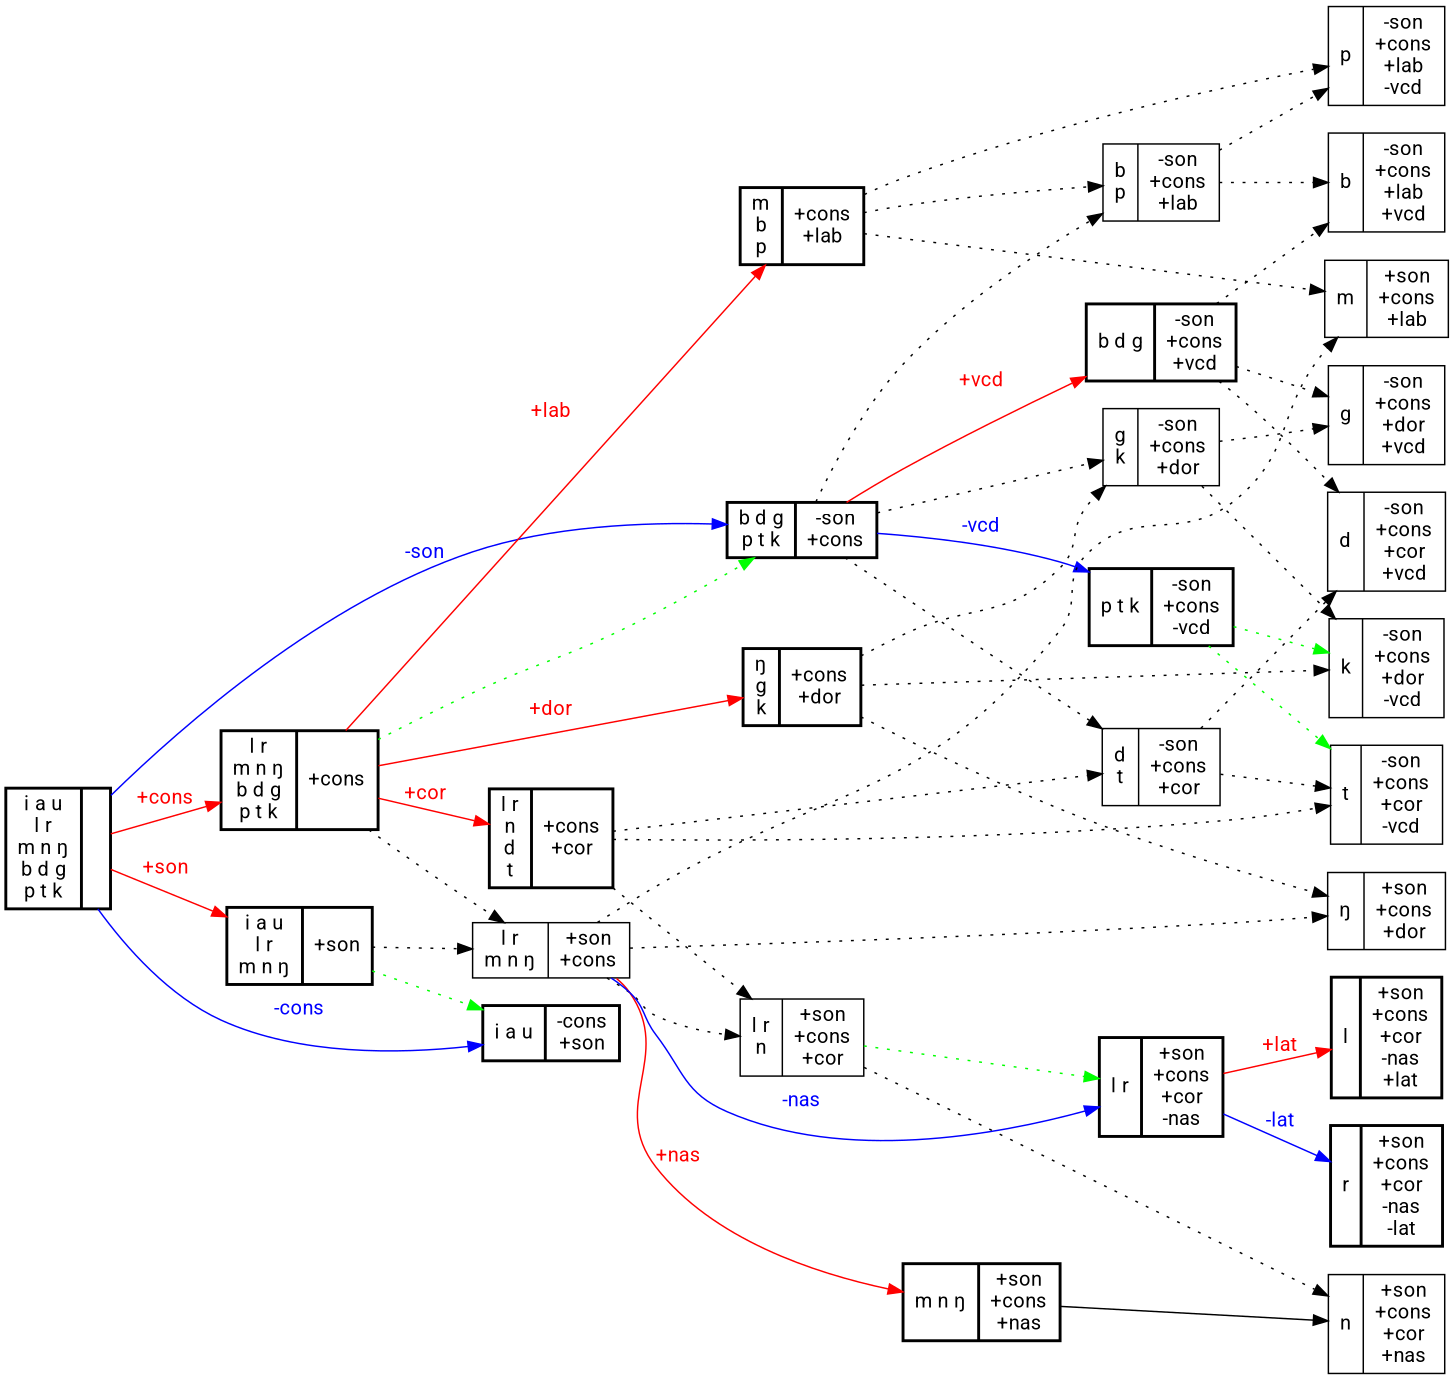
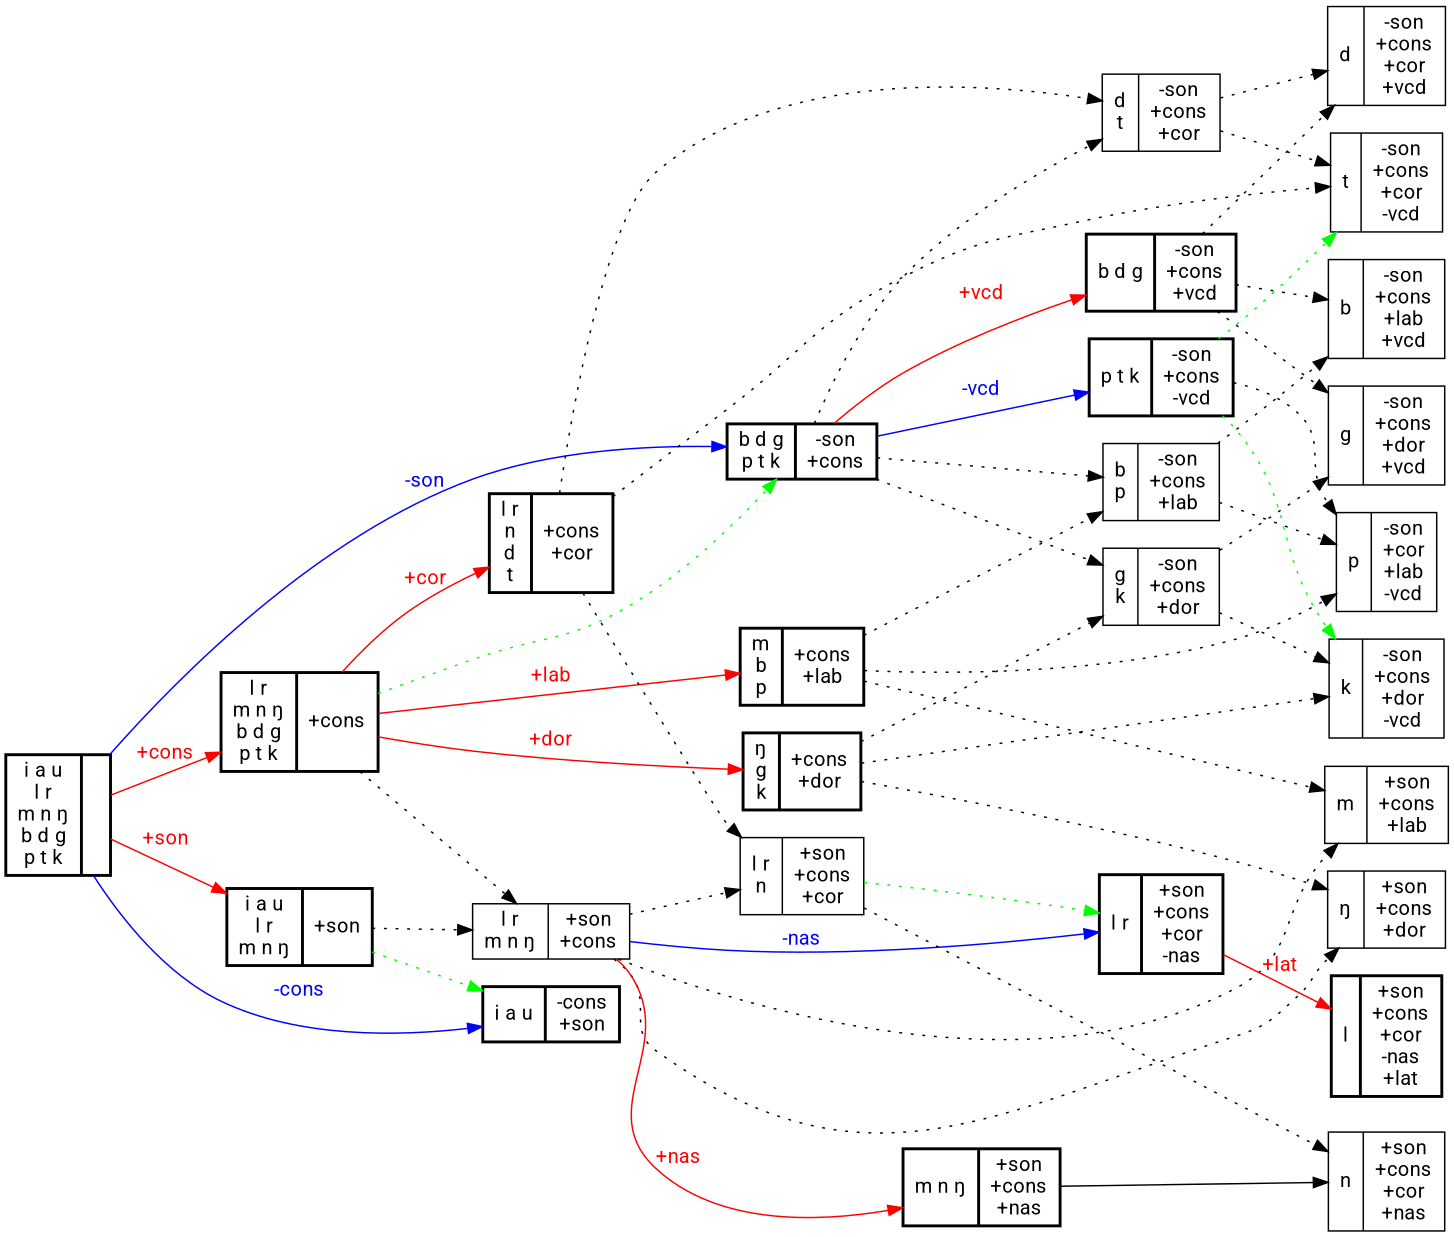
  digraph {
    fontname=Roboto
    rankdir=LR
    node [fontname=Roboto shape=record]
    edge [fontname=Roboto style=dotted]
    n1 [label="{<segs> l|<feats> +son\n+cons\n+cor\n-nas\n+lat}" style=bold]
-   n2 [label="{<segs> r|<feats> +son\n+cons\n+cor\n-nas\n-lat}" style=bold]
    n3 [label="{<segs> m|<feats> +son\n+cons\n+lab}"]
    n4 [label="{<segs> ŋ|<feats> +son\n+cons\n+dor}"]
    n5 [label="{<segs> n|<feats> +son\n+cons\n+cor\n+nas}"]
-   n6 [label="{<segs> p|<feats> -son\n+cons\n+lab\n-vcd}"]
+   n6 [label="{<segs> p|<feats> -son\n+cor\n+lab\n-vcd}"]
    n7 [label="{<segs> t|<feats> -son\n+cons\n+cor\n-vcd}"]
    n8 [label="{<segs> k|<feats> -son\n+cons\n+dor\n-vcd}"]
    n9 [label="{<segs> b|<feats> -son\n+cons\n+lab\n+vcd}"]
    n10 [label="{<segs> d|<feats> -son\n+cons\n+cor\n+vcd}"]
    n11 [label="{<segs> g|<feats> -son\n+cons\n+dor\n+vcd}"]
    n12 [label="{<segs> i a u\nl r\nm n ŋ\nb d g\np t k|<feats> }" style=bold]
    n13 [label="{<segs> l r\nm n ŋ\nb d g\np t k|<feats> +cons}" style=bold]
    n14 [label="{<segs> i a u\nl r\nm n ŋ|<feats> +son}" style=bold]
    n15 [label="{<segs> b d g\np t k|<feats> -son\n+cons}" style=bold]
    n16 [label="{<segs> i a u|<feats> -cons\n+son}" style=bold]
    n17 [label="{<segs> m\nb\np|<feats> +cons\n+lab}" style=bold]
    n18 [label="{<segs> l r\nn\nd\nt|<feats> +cons\n+cor}" style=bold]
    n19 [label="{<segs> ŋ\ng\nk|<feats> +cons\n+dor}" style=bold]
    n20 [label="{<segs> l r\nm n ŋ|<feats> +son\n+cons}"]
    n21 [label="{<segs> p t k|<feats> -son\n+cons\n-vcd}" style=bold]
    n22 [label="{<segs> b d g|<feats> -son\n+cons\n+vcd}" style=bold]
    n23 [label="{<segs> b\np|<feats> -son\n+cons\n+lab}"]
    n24 [label="{<segs> d\nt|<feats> -son\n+cons\n+cor}"]
    n25 [label="{<segs> g\nk|<feats> -son\n+cons\n+dor}"]
    n26 [label="{<segs> l r\nn|<feats> +son\n+cons\n+cor}"]
    n27 [label="{<segs> m n ŋ|<feats> +son\n+cons\n+nas}" style=bold]
    n28 [label="{<segs> l r|<feats> +son\n+cons\n+cor\n-nas}" style=bold]
    subgraph sub_1 {
      rank=same
      n1
-     n2
      n3
      n4
      n5
      n6
      n7
      n8
      n9
      n10
      n11
    }
    n12 -> n13 [color=red fontcolor=red label="+cons" style=""]
    n12 -> n14 [color=red fontcolor=red label="+son" style=""]
    n12 -> n15 [color=blue fontcolor=blue label="-son" style=""]
    n12 -> n16 [color=blue fontcolor=blue label="-cons" style=""]
    n13 -> n15 [color=green]
    n13 -> n17 [color=red fontcolor=red label="+lab" style=""]
    n13 -> n18 [color=red fontcolor=red label="+cor" style=""]
    n13 -> n19 [color=red fontcolor=red label="+dor" style=""]
    n13 -> n20
    n14 -> n16 [color=green]
    n14 -> n20
    n15 -> n21 [color=blue fontcolor=blue label="-vcd" style=""]
    n15 -> n22 [color=red fontcolor=red label="+vcd" style=""]
    n15 -> n23
    n15 -> n24
    n15 -> n25
    n17 -> n3
    n17 -> n6
    n17 -> n23
    n18 -> n7
    n18 -> n24
    n18 -> n26
    n19 -> n4
    n19 -> n8
    n19 -> n25
    n20 -> n3
    n20 -> n4
    n20 -> n26
    n20 -> n27 [color=red fontcolor=red label="+nas" style=""]
    n20 -> n28 [color=blue fontcolor=blue label="-nas" style=""]
+   n21 -> n6
    n21 -> n7 [color=green]
    n21 -> n8 [color=green]
    n22 -> n9
    n22 -> n10
    n22 -> n11
    n23 -> n6
    n23 -> n9
    n24 -> n7
    n24 -> n10
    n25 -> n8
    n25 -> n11
    n26 -> n5
    n26 -> n28 [color=green]
    n27 -> n5 [style=solid]
    n28 -> n1 [color=red fontcolor=red label="+lat" style=""]
-   n28 -> n2 [color=blue fontcolor=blue label="-lat" style=""]
  }
